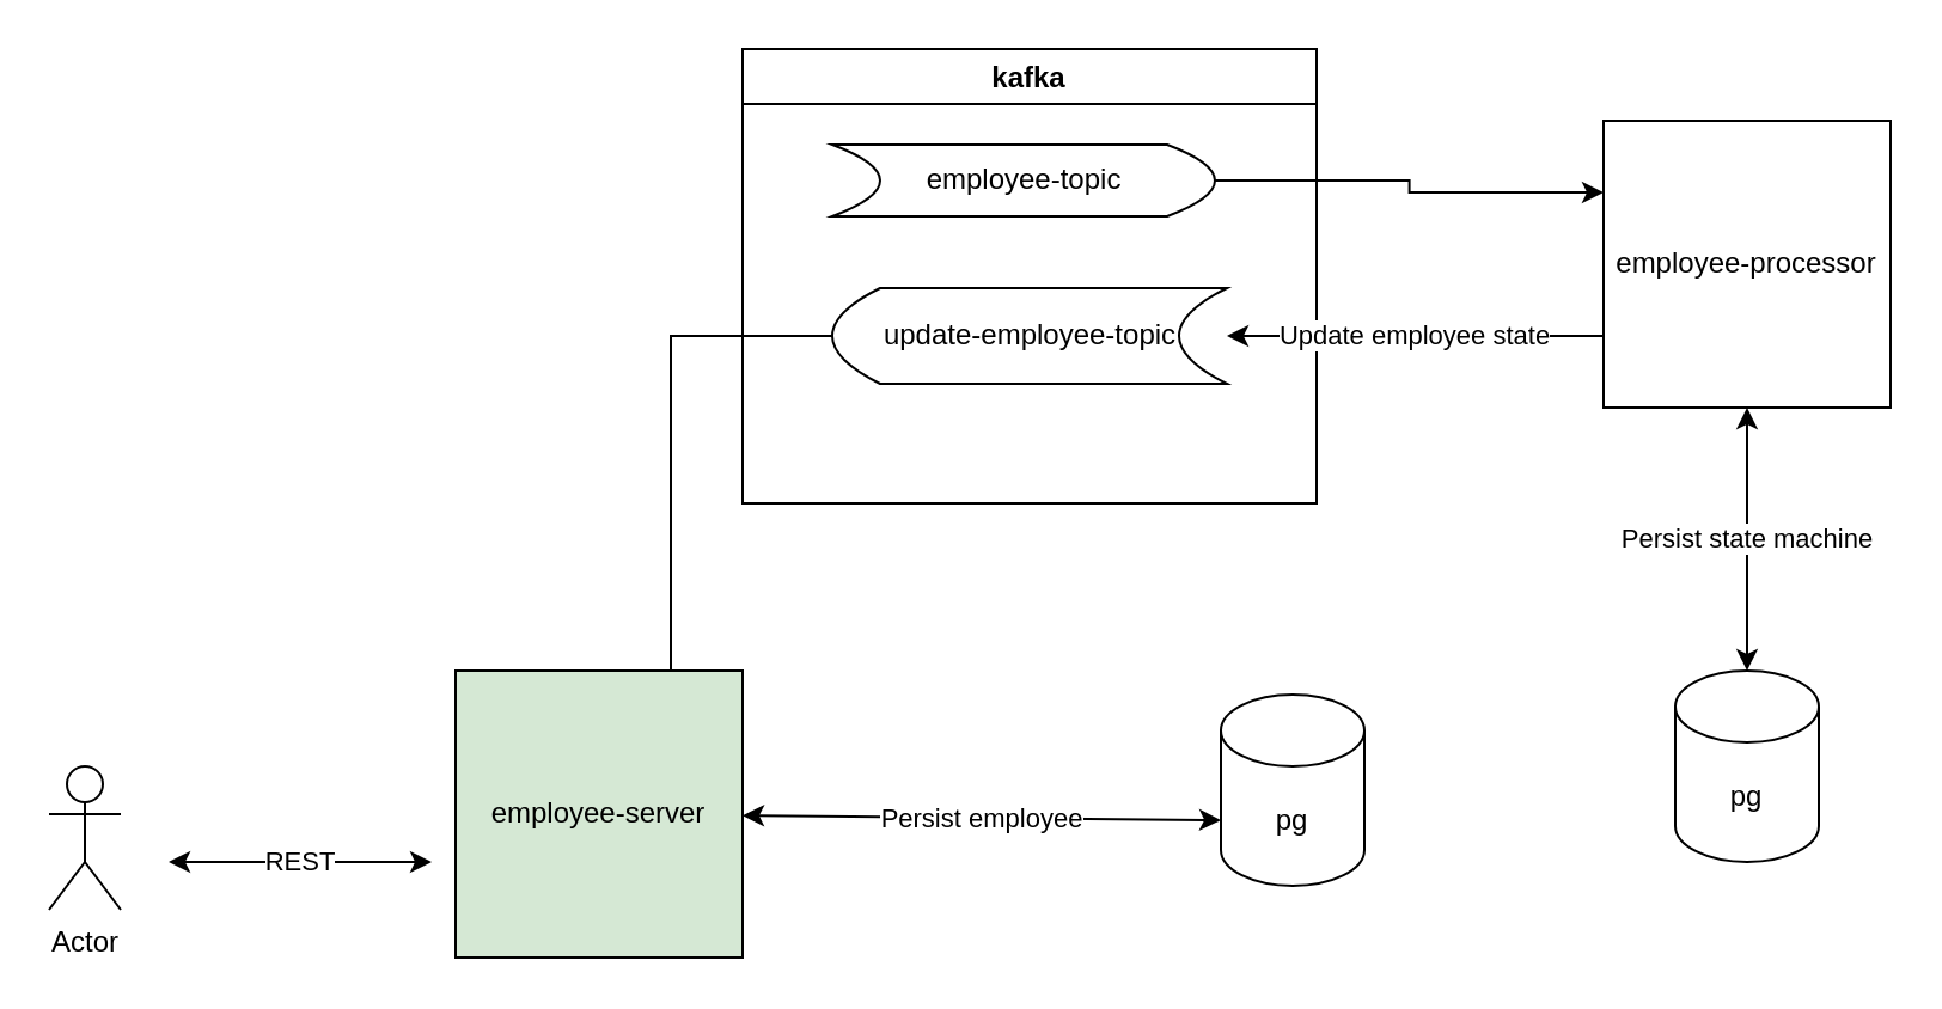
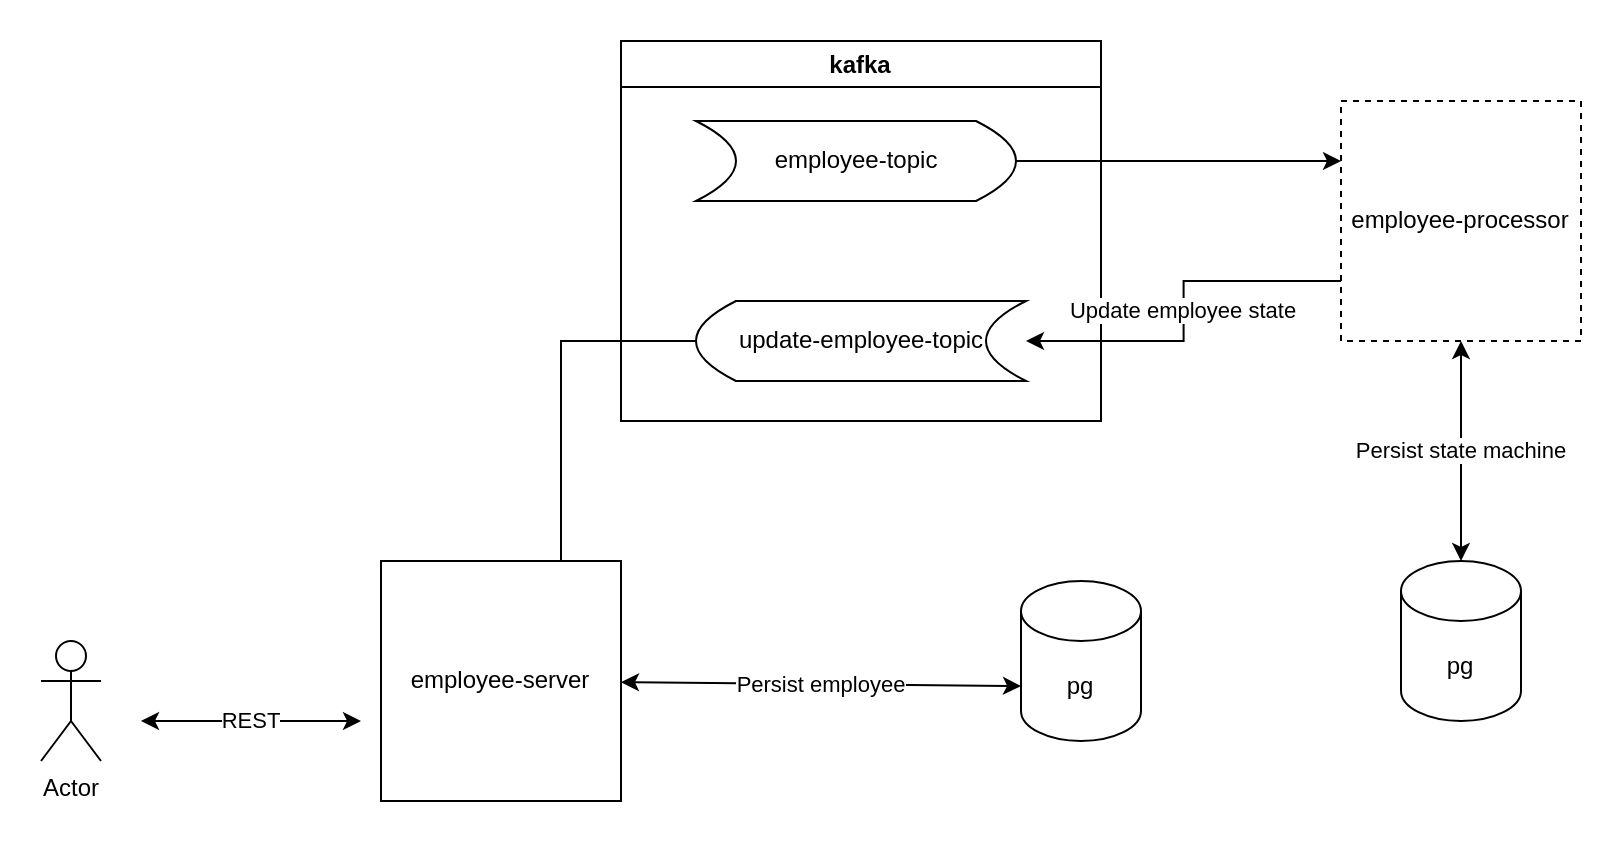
  <mxCell id="0" />
  <mxCell id="1" parent="0" />
  <mxCell id="2" value="Actor" style="shape=umlActor;verticalLabelPosition=bottom;verticalAlign=top;html=1;outlineConnect=0;" vertex="1" parent="1"><mxGeometry x="20" y="320" width="30" height="60" as="geometry" /></mxCell>
- <mxCell id="3" value="employee-server" style="whiteSpace=wrap;html=1;aspect=fixed;fillColor=#d5e8d4;" vertex="1" parent="1"><mxGeometry x="190" y="280" width="120" height="120" as="geometry" /></mxCell>
+ <mxCell id="3" value="employee-server" style="whiteSpace=wrap;html=1;aspect=fixed;" vertex="1" parent="1"><mxGeometry x="190" y="280" width="120" height="120" as="geometry" /></mxCell>
  <mxCell id="4" value="REST" style="endArrow=classic;startArrow=classic;html=1;" edge="1" parent="1"><mxGeometry width="50" height="50" relative="1" as="geometry"><mxPoint x="70" y="360" as="sourcePoint" /><mxPoint x="180" y="360" as="targetPoint" /><Array as="points"><mxPoint x="130" y="360" /></Array></mxGeometry></mxCell>
  <mxCell id="5" value="kafka" style="swimlane;" vertex="1" parent="1"><mxGeometry x="310" y="20" width="240" height="190" as="geometry" /></mxCell>
- <mxCell id="6" value="employee-topic" style="shape=dataStorage;whiteSpace=wrap;html=1;fixedSize=1;align=center;verticalAlign=middle;flipV=1;flipH=1;" vertex="1" parent="5"><mxGeometry x="37.5" y="40" width="160" height="30" as="geometry" /></mxCell>
- <mxCell id="7" value="update-employee-topic" style="shape=dataStorage;whiteSpace=wrap;html=1;fixedSize=1;align=center;verticalAlign=middle;flipH=0;flipV=1;" vertex="1" parent="5"><mxGeometry x="37.5" y="100" width="165" height="40" as="geometry" /></mxCell>
+ <mxCell id="6" value="employee-topic" style="shape=dataStorage;whiteSpace=wrap;html=1;fixedSize=1;align=center;verticalAlign=middle;flipV=1;flipH=1;" vertex="1" parent="5"><mxGeometry x="37.5" y="40" width="160" height="40" as="geometry" /></mxCell>
+ <mxCell id="7" value="update-employee-topic" style="shape=dataStorage;whiteSpace=wrap;html=1;fixedSize=1;align=center;verticalAlign=middle;flipH=0;flipV=1;" vertex="1" parent="5"><mxGeometry x="37.5" y="130" width="165" height="40" as="geometry" /></mxCell>
  <mxCell id="8" value="" style="edgeStyle=orthogonalEdgeStyle;rounded=0;orthogonalLoop=1;jettySize=auto;html=1;exitX=0;exitY=0.5;exitDx=0;exitDy=0;entryX=0.75;entryY=0;entryDx=0;entryDy=0;endArrow=none;" edge="1" parent="1" source="7" target="3"><mxGeometry x="-0.429" y="-10" relative="1" as="geometry"><mxPoint as="offset" /></mxGeometry></mxCell>
  <mxCell id="9" value="Update employee state" style="edgeStyle=orthogonalEdgeStyle;rounded=0;orthogonalLoop=1;jettySize=auto;html=1;exitX=0;exitY=0.75;exitDx=0;exitDy=0;entryX=1;entryY=0.5;entryDx=0;entryDy=0;" edge="1" parent="1" source="10" target="7"><mxGeometry relative="1" as="geometry" /></mxCell>
- <mxCell id="10" value="employee-processor" style="whiteSpace=wrap;html=1;aspect=fixed;" vertex="1" parent="1"><mxGeometry x="670" y="50" width="120" height="120" as="geometry" /></mxCell>
+ <mxCell id="10" value="employee-processor" style="whiteSpace=wrap;html=1;aspect=fixed;dashed=1;" vertex="1" parent="1"><mxGeometry x="670" y="50" width="120" height="120" as="geometry" /></mxCell>
  <mxCell id="11" style="edgeStyle=orthogonalEdgeStyle;rounded=0;orthogonalLoop=1;jettySize=auto;html=1;exitX=1;exitY=0.5;exitDx=0;exitDy=0;entryX=0;entryY=0.25;entryDx=0;entryDy=0;" edge="1" parent="1" source="6" target="10"><mxGeometry relative="1" as="geometry" /></mxCell>
  <mxCell id="12" value="pg" style="shape=cylinder3;whiteSpace=wrap;html=1;boundedLbl=1;backgroundOutline=1;size=15;" vertex="1" parent="1"><mxGeometry x="510" y="290" width="60" height="80" as="geometry" /></mxCell>
  <mxCell id="13" value="Persist employee" style="endArrow=classic;startArrow=classic;html=1;exitX=0;exitY=0;exitDx=0;exitDy=52.5;exitPerimeter=0;" edge="1" parent="1" source="12" target="3"><mxGeometry width="50" height="50" relative="1" as="geometry"><mxPoint x="390" y="190" as="sourcePoint" /><mxPoint x="440" y="140" as="targetPoint" /></mxGeometry></mxCell>
  <mxCell id="14" value="pg" style="shape=cylinder3;whiteSpace=wrap;html=1;boundedLbl=1;backgroundOutline=1;size=15;" vertex="1" parent="1"><mxGeometry x="700" y="280" width="60" height="80" as="geometry" /></mxCell>
  <mxCell id="15" value="Persist state machine" style="endArrow=classic;startArrow=classic;html=1;entryX=0.5;entryY=1;entryDx=0;entryDy=0;exitX=0.5;exitY=0;exitDx=0;exitDy=0;exitPerimeter=0;" edge="1" parent="1" source="14" target="10"><mxGeometry width="50" height="50" relative="1" as="geometry"><mxPoint x="510" y="180" as="sourcePoint" /><mxPoint x="560" y="130" as="targetPoint" /></mxGeometry></mxCell>
